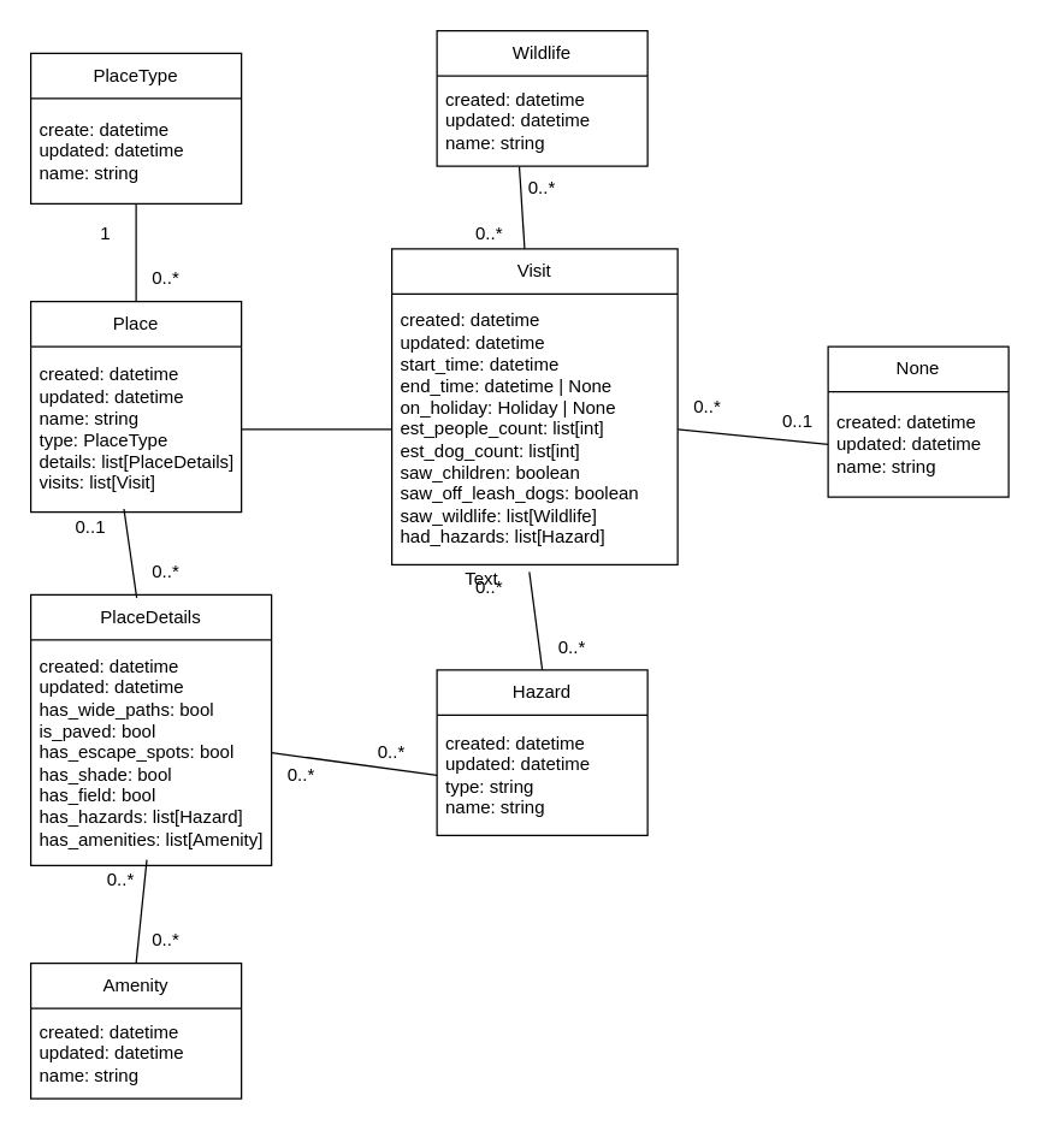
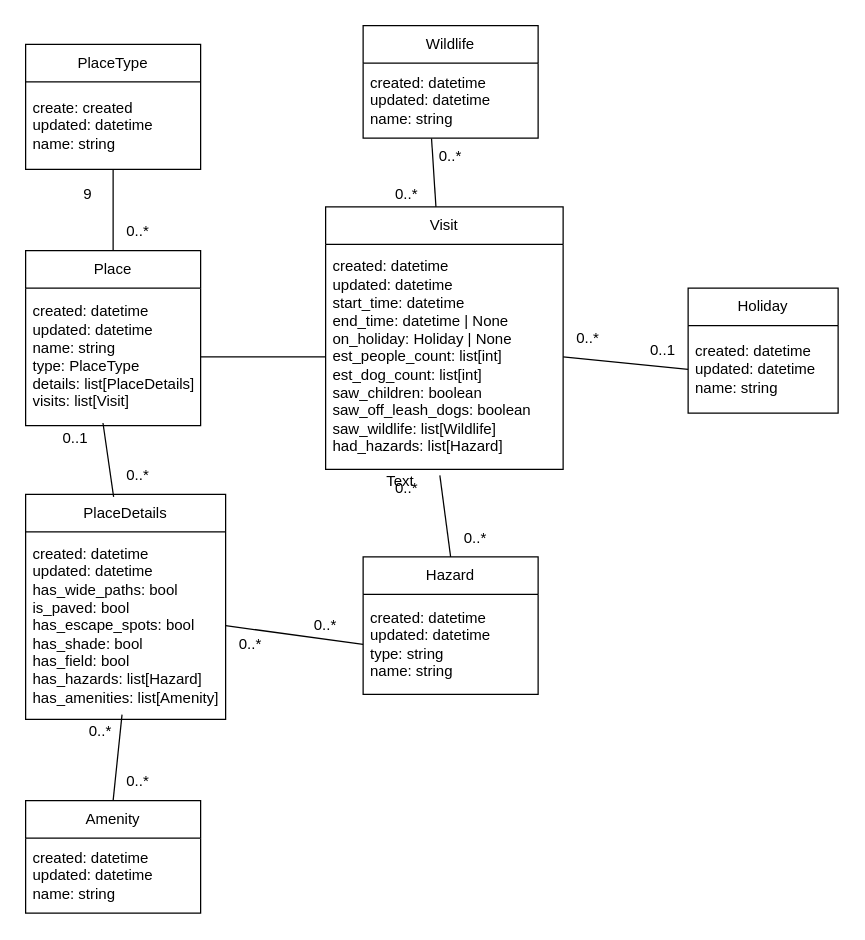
  <mxCell id="0" />
  <mxCell id="1" parent="0" />
  <mxCell id="2" value="Place" style="swimlane;fontStyle=0;childLayout=stackLayout;horizontal=1;startSize=30;horizontalStack=0;resizeParent=1;resizeParentMax=0;resizeLast=0;collapsible=1;marginBottom=0;whiteSpace=wrap;html=1;" vertex="1" parent="1"><mxGeometry x="20" y="200" width="140" height="140" as="geometry" /></mxCell>
  <mxCell id="3" value="&lt;div&gt;created: datetime&lt;/div&gt;&lt;div&gt;updated: datetime&lt;/div&gt;&lt;div&gt;name: string&lt;/div&gt;&lt;div&gt;type: PlaceType&lt;/div&gt;&lt;div&gt;details: list[PlaceDetails]&lt;/div&gt;&lt;div&gt;visits: list[Visit]&lt;/div&gt;" style="text;strokeColor=none;fillColor=none;align=left;verticalAlign=middle;spacingLeft=4;spacingRight=4;overflow=hidden;points=[[0,0.5],[1,0.5]];portConstraint=eastwest;rotatable=0;whiteSpace=wrap;html=1;" vertex="1" parent="2"><mxGeometry y="30" width="140" height="110" as="geometry" /></mxCell>
  <mxCell id="4" value="PlaceType" style="swimlane;fontStyle=0;childLayout=stackLayout;horizontal=1;startSize=30;horizontalStack=0;resizeParent=1;resizeParentMax=0;resizeLast=0;collapsible=1;marginBottom=0;whiteSpace=wrap;html=1;" vertex="1" parent="1"><mxGeometry x="20" y="35" width="140" height="100" as="geometry" /></mxCell>
- <mxCell id="5" value="create: datetime&lt;div&gt;updated: datetime&lt;/div&gt;&lt;div&gt;name: string&lt;/div&gt;" style="text;strokeColor=none;fillColor=none;align=left;verticalAlign=middle;spacingLeft=4;spacingRight=4;overflow=hidden;points=[[0,0.5],[1,0.5]];portConstraint=eastwest;rotatable=0;whiteSpace=wrap;html=1;" vertex="1" parent="4"><mxGeometry y="30" width="140" height="70" as="geometry" /></mxCell>
+ <mxCell id="5" value="create: created&lt;div&gt;updated: datetime&lt;/div&gt;&lt;div&gt;name: string&lt;/div&gt;" style="text;strokeColor=none;fillColor=none;align=left;verticalAlign=middle;spacingLeft=4;spacingRight=4;overflow=hidden;points=[[0,0.5],[1,0.5]];portConstraint=eastwest;rotatable=0;whiteSpace=wrap;html=1;" vertex="1" parent="4"><mxGeometry y="30" width="140" height="70" as="geometry" /></mxCell>
  <mxCell id="6" value="PlaceDetails" style="swimlane;fontStyle=0;childLayout=stackLayout;horizontal=1;startSize=30;horizontalStack=0;resizeParent=1;resizeParentMax=0;resizeLast=0;collapsible=1;marginBottom=0;whiteSpace=wrap;html=1;" vertex="1" parent="1"><mxGeometry x="20" y="395" width="160" height="180" as="geometry" /></mxCell>
  <mxCell id="7" value="created: datetime&amp;nbsp;&lt;div&gt;updated: datetime&amp;nbsp;&lt;/div&gt;&lt;div&gt;has_wide_paths: bool&lt;/div&gt;&lt;div&gt;is_paved: bool&lt;/div&gt;&lt;div&gt;has_escape_spots: bool&amp;nbsp;&lt;/div&gt;&lt;div&gt;has_shade: bool&lt;/div&gt;&lt;div&gt;has_field: bool&lt;/div&gt;&lt;div&gt;has_hazards: list[Hazard]&lt;/div&gt;&lt;div&gt;has_amenities: list[Amenity]&lt;/div&gt;" style="text;strokeColor=none;fillColor=none;align=left;verticalAlign=middle;spacingLeft=4;spacingRight=4;overflow=hidden;points=[[0,0.5],[1,0.5]];portConstraint=eastwest;rotatable=0;whiteSpace=wrap;html=1;" vertex="1" parent="6"><mxGeometry y="30" width="160" height="150" as="geometry" /></mxCell>
  <mxCell id="8" value="Wildlife" style="swimlane;fontStyle=0;childLayout=stackLayout;horizontal=1;startSize=30;horizontalStack=0;resizeParent=1;resizeParentMax=0;resizeLast=0;collapsible=1;marginBottom=0;whiteSpace=wrap;html=1;" vertex="1" parent="1"><mxGeometry x="290" y="20" width="140" height="90" as="geometry" /></mxCell>
  <mxCell id="9" value="created: datetime&lt;div&gt;updated: datetime&lt;/div&gt;&lt;div&gt;name: string&lt;/div&gt;" style="text;strokeColor=none;fillColor=none;align=left;verticalAlign=middle;spacingLeft=4;spacingRight=4;overflow=hidden;points=[[0,0.5],[1,0.5]];portConstraint=eastwest;rotatable=0;whiteSpace=wrap;html=1;" vertex="1" parent="8"><mxGeometry y="30" width="140" height="60" as="geometry" /></mxCell>
  <mxCell id="10" value="Hazard" style="swimlane;fontStyle=0;childLayout=stackLayout;horizontal=1;startSize=30;horizontalStack=0;resizeParent=1;resizeParentMax=0;resizeLast=0;collapsible=1;marginBottom=0;whiteSpace=wrap;html=1;" vertex="1" parent="1"><mxGeometry x="290" y="445" width="140" height="110" as="geometry" /></mxCell>
  <mxCell id="11" value="created: datetime&lt;div&gt;updated: datetime&lt;/div&gt;&lt;div&gt;type: string&lt;/div&gt;&lt;div&gt;name: string&lt;/div&gt;" style="text;strokeColor=none;fillColor=none;align=left;verticalAlign=middle;spacingLeft=4;spacingRight=4;overflow=hidden;points=[[0,0.5],[1,0.5]];portConstraint=eastwest;rotatable=0;whiteSpace=wrap;html=1;" vertex="1" parent="10"><mxGeometry y="30" width="140" height="80" as="geometry" /></mxCell>
  <mxCell id="12" value="Amenity" style="swimlane;fontStyle=0;childLayout=stackLayout;horizontal=1;startSize=30;horizontalStack=0;resizeParent=1;resizeParentMax=0;resizeLast=0;collapsible=1;marginBottom=0;whiteSpace=wrap;html=1;" vertex="1" parent="1"><mxGeometry x="20" y="640" width="140" height="90" as="geometry" /></mxCell>
  <mxCell id="13" value="created: datetime&lt;div&gt;updated: datetime&lt;/div&gt;&lt;div&gt;name: string&lt;/div&gt;" style="text;strokeColor=none;fillColor=none;align=left;verticalAlign=middle;spacingLeft=4;spacingRight=4;overflow=hidden;points=[[0,0.5],[1,0.5]];portConstraint=eastwest;rotatable=0;whiteSpace=wrap;html=1;" vertex="1" parent="12"><mxGeometry y="30" width="140" height="60" as="geometry" /></mxCell>
- <mxCell id="14" value="None" style="swimlane;fontStyle=0;childLayout=stackLayout;horizontal=1;startSize=30;horizontalStack=0;resizeParent=1;resizeParentMax=0;resizeLast=0;collapsible=1;marginBottom=0;whiteSpace=wrap;html=1;" vertex="1" parent="1"><mxGeometry x="550" y="230" width="120" height="100" as="geometry" /></mxCell>
+ <mxCell id="14" value="Holiday" style="swimlane;fontStyle=0;childLayout=stackLayout;horizontal=1;startSize=30;horizontalStack=0;resizeParent=1;resizeParentMax=0;resizeLast=0;collapsible=1;marginBottom=0;whiteSpace=wrap;html=1;" vertex="1" parent="1"><mxGeometry x="550" y="230" width="120" height="100" as="geometry" /></mxCell>
  <mxCell id="15" value="created: datetime&lt;div&gt;updated: datetime&lt;/div&gt;&lt;div&gt;name: string&lt;/div&gt;" style="text;strokeColor=none;fillColor=none;align=left;verticalAlign=middle;spacingLeft=4;spacingRight=4;overflow=hidden;points=[[0,0.5],[1,0.5]];portConstraint=eastwest;rotatable=0;whiteSpace=wrap;html=1;" vertex="1" parent="14"><mxGeometry y="30" width="120" height="70" as="geometry" /></mxCell>
  <mxCell id="16" value="Visit" style="swimlane;fontStyle=0;childLayout=stackLayout;horizontal=1;startSize=30;horizontalStack=0;resizeParent=1;resizeParentMax=0;resizeLast=0;collapsible=1;marginBottom=0;whiteSpace=wrap;html=1;" vertex="1" parent="1"><mxGeometry x="260" y="165" width="190" height="210" as="geometry" /></mxCell>
  <mxCell id="17" value="created: datetime&lt;div&gt;updated: datetime&lt;/div&gt;&lt;div&gt;start_time: datetime&lt;/div&gt;&lt;div&gt;end_time: datetime | None&lt;/div&gt;&lt;div&gt;on_holiday: Holiday | None&lt;/div&gt;&lt;div&gt;est_people_count: list[int]&lt;/div&gt;&lt;div&gt;est_dog_count: list[int]&lt;/div&gt;&lt;div&gt;saw_children: boolean&lt;/div&gt;&lt;div&gt;saw_off_leash_dogs: boolean&lt;/div&gt;&lt;div&gt;saw_wildlife: list[Wildlife]&lt;/div&gt;&lt;div&gt;had_hazards: list[Hazard]&lt;/div&gt;" style="text;strokeColor=none;fillColor=none;align=left;verticalAlign=middle;spacingLeft=4;spacingRight=4;overflow=hidden;points=[[0,0.5],[1,0.5]];portConstraint=eastwest;rotatable=0;whiteSpace=wrap;html=1;" vertex="1" parent="16"><mxGeometry y="30" width="190" height="180" as="geometry" /></mxCell>
  <mxCell id="18" value="" style="endArrow=none;html=1;rounded=0;exitX=0;exitY=0.5;exitDx=0;exitDy=0;entryX=1;entryY=0.5;entryDx=0;entryDy=0;" edge="1" parent="1" source="11" target="7"><mxGeometry width="50" height="50" relative="1" as="geometry"><mxPoint x="230" y="480" as="sourcePoint" /><mxPoint x="290" y="420" as="targetPoint" /></mxGeometry></mxCell>
  <mxCell id="19" value="" style="endArrow=none;html=1;rounded=0;exitX=0.5;exitY=0;exitDx=0;exitDy=0;entryX=0.5;entryY=0;entryDx=0;entryDy=0;" edge="1" parent="1" target="2"><mxGeometry width="50" height="50" relative="1" as="geometry"><mxPoint x="90" y="135" as="sourcePoint" /><mxPoint x="88" y="190" as="targetPoint" /></mxGeometry></mxCell>
  <mxCell id="20" value="" style="endArrow=none;html=1;rounded=0;entryX=0.391;entryY=1.006;entryDx=0;entryDy=0;entryPerimeter=0;" edge="1" parent="1" source="16" target="9"><mxGeometry width="50" height="50" relative="1" as="geometry"><mxPoint x="345" y="140" as="sourcePoint" /><mxPoint x="290" y="320" as="targetPoint" /></mxGeometry></mxCell>
  <mxCell id="21" value="" style="endArrow=none;html=1;rounded=0;entryX=0;entryY=0.5;entryDx=0;entryDy=0;exitX=1;exitY=0.5;exitDx=0;exitDy=0;" edge="1" parent="1" source="17" target="15"><mxGeometry width="50" height="50" relative="1" as="geometry"><mxPoint x="240" y="370" as="sourcePoint" /><mxPoint x="290" y="320" as="targetPoint" /></mxGeometry></mxCell>
  <mxCell id="22" value="" style="endArrow=none;html=1;rounded=0;entryX=0.442;entryY=0.981;entryDx=0;entryDy=0;entryPerimeter=0;exitX=0.44;exitY=0.011;exitDx=0;exitDy=0;exitPerimeter=0;" edge="1" parent="1" source="6" target="3"><mxGeometry width="50" height="50" relative="1" as="geometry"><mxPoint x="90" y="380" as="sourcePoint" /><mxPoint x="290" y="350" as="targetPoint" /></mxGeometry></mxCell>
  <mxCell id="23" value="" style="endArrow=none;html=1;rounded=0;entryX=0.481;entryY=1.027;entryDx=0;entryDy=0;entryPerimeter=0;exitX=0.5;exitY=0;exitDx=0;exitDy=0;" edge="1" parent="1" source="10" target="17"><mxGeometry width="50" height="50" relative="1" as="geometry"><mxPoint x="355" y="440" as="sourcePoint" /><mxPoint x="290" y="350" as="targetPoint" /></mxGeometry></mxCell>
  <mxCell id="24" value="" style="endArrow=none;html=1;rounded=0;entryX=0;entryY=0.5;entryDx=0;entryDy=0;exitX=1;exitY=0.5;exitDx=0;exitDy=0;" edge="1" parent="1" source="3" target="17"><mxGeometry width="50" height="50" relative="1" as="geometry"><mxPoint x="240" y="400" as="sourcePoint" /><mxPoint x="290" y="350" as="targetPoint" /></mxGeometry></mxCell>
  <mxCell id="25" value="" style="endArrow=none;html=1;rounded=0;exitX=0.5;exitY=0;exitDx=0;exitDy=0;entryX=0.482;entryY=0.975;entryDx=0;entryDy=0;entryPerimeter=0;" edge="1" parent="1" source="12" target="7"><mxGeometry width="50" height="50" relative="1" as="geometry"><mxPoint x="140" y="590" as="sourcePoint" /><mxPoint x="190" y="540" as="targetPoint" /></mxGeometry></mxCell>
  <mxCell id="26" value="0..*" style="text;html=1;align=center;verticalAlign=middle;whiteSpace=wrap;rounded=0;" vertex="1" parent="1"><mxGeometry x="80" y="170" width="60" height="30" as="geometry" /></mxCell>
  <mxCell id="27" value="0..*" style="text;html=1;align=center;verticalAlign=middle;whiteSpace=wrap;rounded=0;" vertex="1" parent="1"><mxGeometry x="330" y="110" width="60" height="30" as="geometry" /></mxCell>
  <mxCell id="28" value="0..*" style="text;html=1;align=center;verticalAlign=middle;whiteSpace=wrap;rounded=0;" vertex="1" parent="1"><mxGeometry x="295" y="140" width="60" height="30" as="geometry" /></mxCell>
  <mxCell id="29" value="0..1" style="text;html=1;align=center;verticalAlign=middle;whiteSpace=wrap;rounded=0;" vertex="1" parent="1"><mxGeometry x="500" y="265" width="60" height="30" as="geometry" /></mxCell>
  <mxCell id="30" value="0..*" style="text;html=1;align=center;verticalAlign=middle;whiteSpace=wrap;rounded=0;" vertex="1" parent="1"><mxGeometry x="440" y="257.5" width="60" height="25" as="geometry" /></mxCell>
  <mxCell id="31" value="0..*" style="text;html=1;align=center;verticalAlign=middle;whiteSpace=wrap;rounded=0;" vertex="1" parent="1"><mxGeometry x="295" y="375" width="60" height="30" as="geometry" /></mxCell>
  <mxCell id="32" value="0..*" style="text;html=1;align=center;verticalAlign=middle;whiteSpace=wrap;rounded=0;" vertex="1" parent="1"><mxGeometry x="350" y="415" width="60" height="30" as="geometry" /></mxCell>
  <mxCell id="33" value="0..*" style="text;html=1;align=center;verticalAlign=middle;whiteSpace=wrap;rounded=0;" vertex="1" parent="1"><mxGeometry x="170" y="500" width="60" height="30" as="geometry" /></mxCell>
  <mxCell id="34" value="0..*" style="text;html=1;align=center;verticalAlign=middle;whiteSpace=wrap;rounded=0;" vertex="1" parent="1"><mxGeometry x="230" y="485" width="60" height="30" as="geometry" /></mxCell>
  <mxCell id="35" value="0..*" style="text;html=1;align=center;verticalAlign=middle;whiteSpace=wrap;rounded=0;" vertex="1" parent="1"><mxGeometry x="80" y="610" width="60" height="30" as="geometry" /></mxCell>
  <mxCell id="36" value="0..*" style="text;html=1;align=center;verticalAlign=middle;whiteSpace=wrap;rounded=0;" vertex="1" parent="1"><mxGeometry x="50" y="570" width="60" height="30" as="geometry" /></mxCell>
  <mxCell id="37" value="0..*" style="text;html=1;align=center;verticalAlign=middle;whiteSpace=wrap;rounded=0;" vertex="1" parent="1"><mxGeometry x="80" y="365" width="60" height="30" as="geometry" /></mxCell>
  <mxCell id="38" value="0..1" style="text;html=1;align=center;verticalAlign=middle;whiteSpace=wrap;rounded=0;" vertex="1" parent="1"><mxGeometry x="30" y="335" width="60" height="30" as="geometry" /></mxCell>
  <mxCell id="39" value="Text" style="text;html=1;align=center;verticalAlign=middle;whiteSpace=wrap;rounded=0;" vertex="1" parent="1"><mxGeometry x="290" y="370" width="60" height="30" as="geometry" /></mxCell>
- <mxCell id="40" value="1" style="text;html=1;align=center;verticalAlign=middle;whiteSpace=wrap;rounded=0;" vertex="1" parent="1"><mxGeometry x="40" y="140" width="60" height="30" as="geometry" /></mxCell>
+ <mxCell id="40" value="9" style="text;html=1;align=center;verticalAlign=middle;whiteSpace=wrap;rounded=0;" vertex="1" parent="1"><mxGeometry x="40" y="140" width="60" height="30" as="geometry" /></mxCell>
